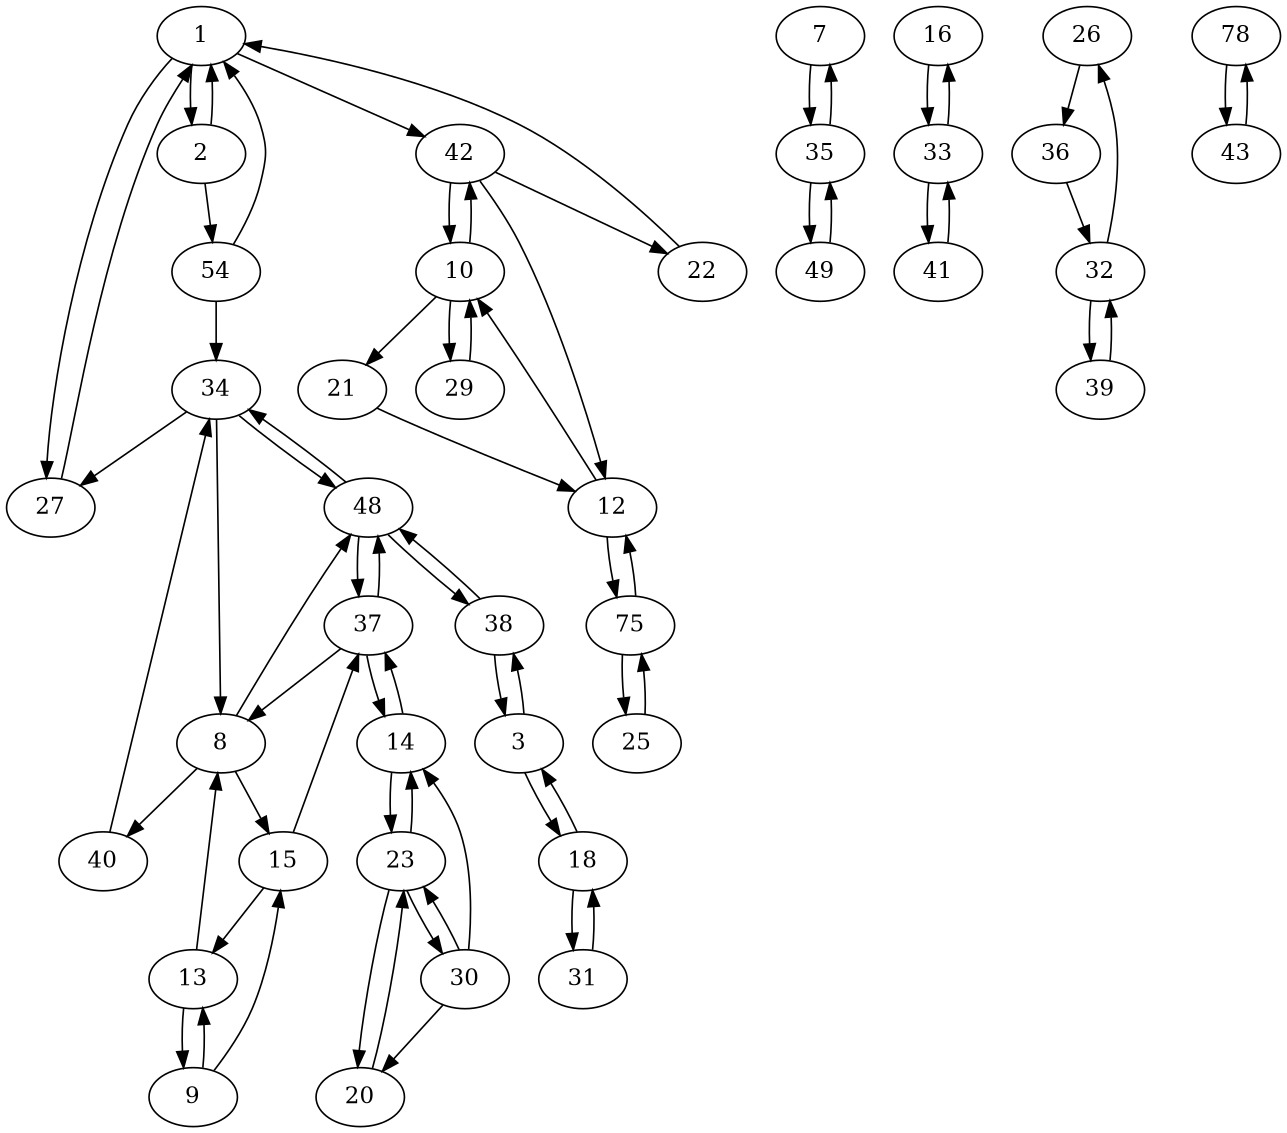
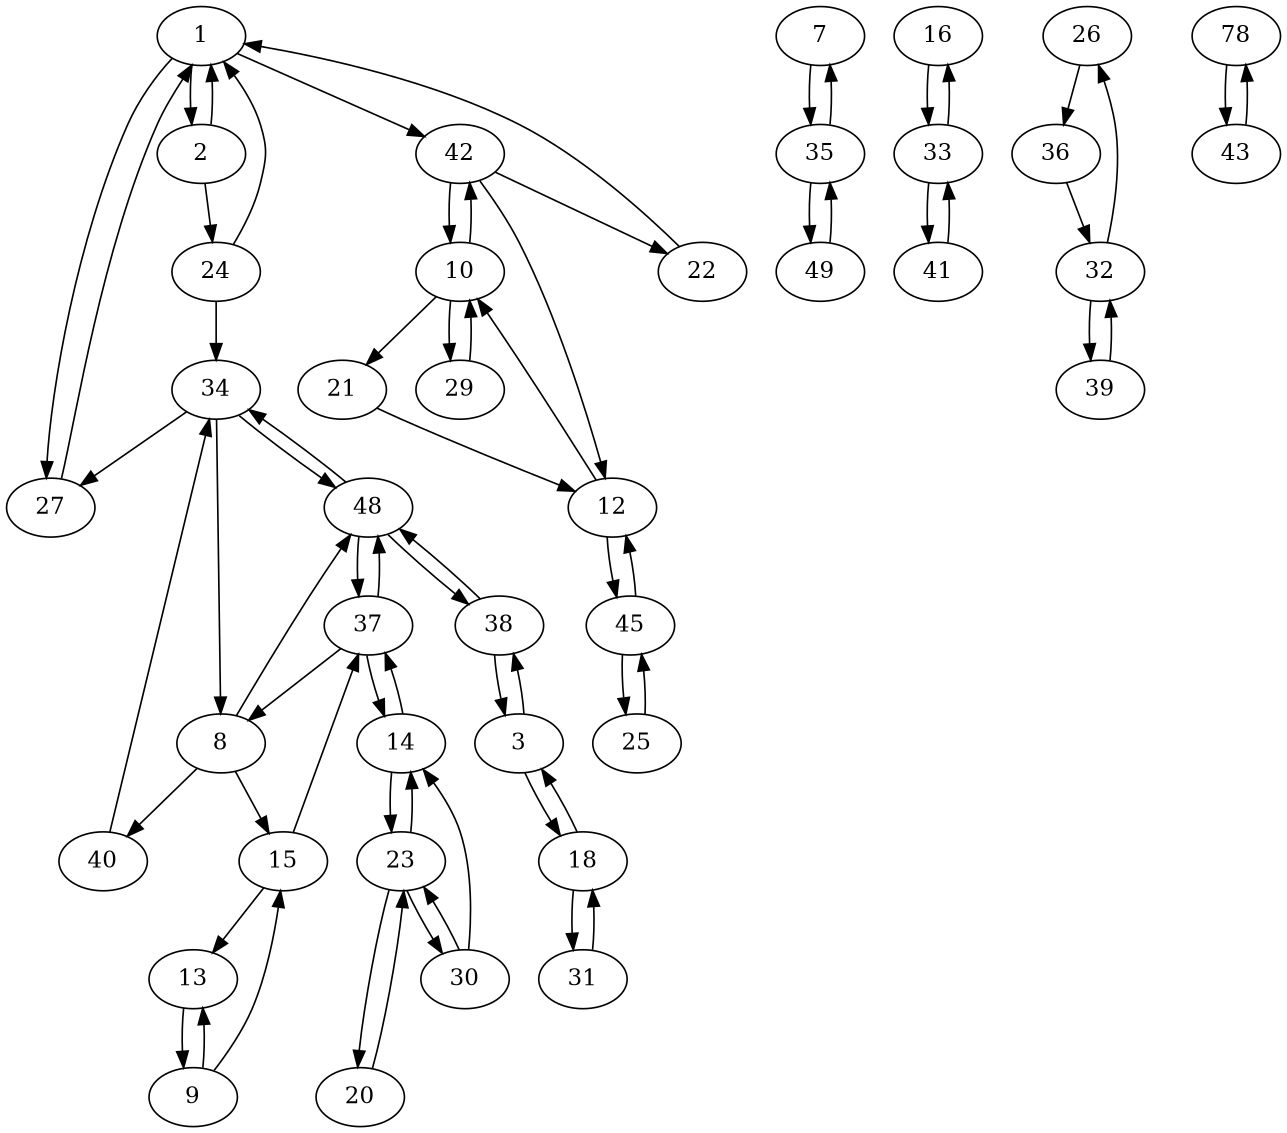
  digraph {
    1
    2
    27
    42
-   24 [label=54]
+   24
    10
    12
    22
    34
    21
    29
-   45 [label=75]
+   45
    3
    18
    38
    31
    48
    37
    7
    35
    49
    8
    15
    40
    13
    9
    14
    25
    23
    20
    30
    16
    33
    41
    26
    36
    32
    39
    n39 [label=78]
    43
    1 -> 2
    1 -> 27
    1 -> 42
    2 -> 1
    2 -> 24
    27 -> 1
    42 -> 10
    42 -> 12
    42 -> 22
    24 -> 1
    24 -> 34
    10 -> 42
    10 -> 21
    10 -> 29
    12 -> 10
    12 -> 45
    22 -> 1
    34 -> 27
    34 -> 48
    34 -> 8
    21 -> 12
    29 -> 10
    45 -> 12
    45 -> 25
    3 -> 18
    3 -> 38
    18 -> 3
    18 -> 31
    38 -> 3
    38 -> 48
    31 -> 18
    48 -> 34
    48 -> 38
    48 -> 37
    37 -> 48
    37 -> 8
    37 -> 14
    7 -> 35
    35 -> 7
    35 -> 49
    49 -> 35
    8 -> 48
    8 -> 15
    8 -> 40
    15 -> 37
    15 -> 13
    40 -> 34
-   13 -> 8
    13 -> 9
    9 -> 15
    9 -> 13
    14 -> 37
    14 -> 23
    25 -> 45
    23 -> 14
    23 -> 20
    23 -> 30
    20 -> 23
    30 -> 14
    30 -> 23
-   30 -> 20
    16 -> 33
    33 -> 16
    33 -> 41
    41 -> 33
    26 -> 36
    36 -> 32
    32 -> 26
    32 -> 39
    39 -> 32
    n39 -> 43
    43 -> n39
  }
